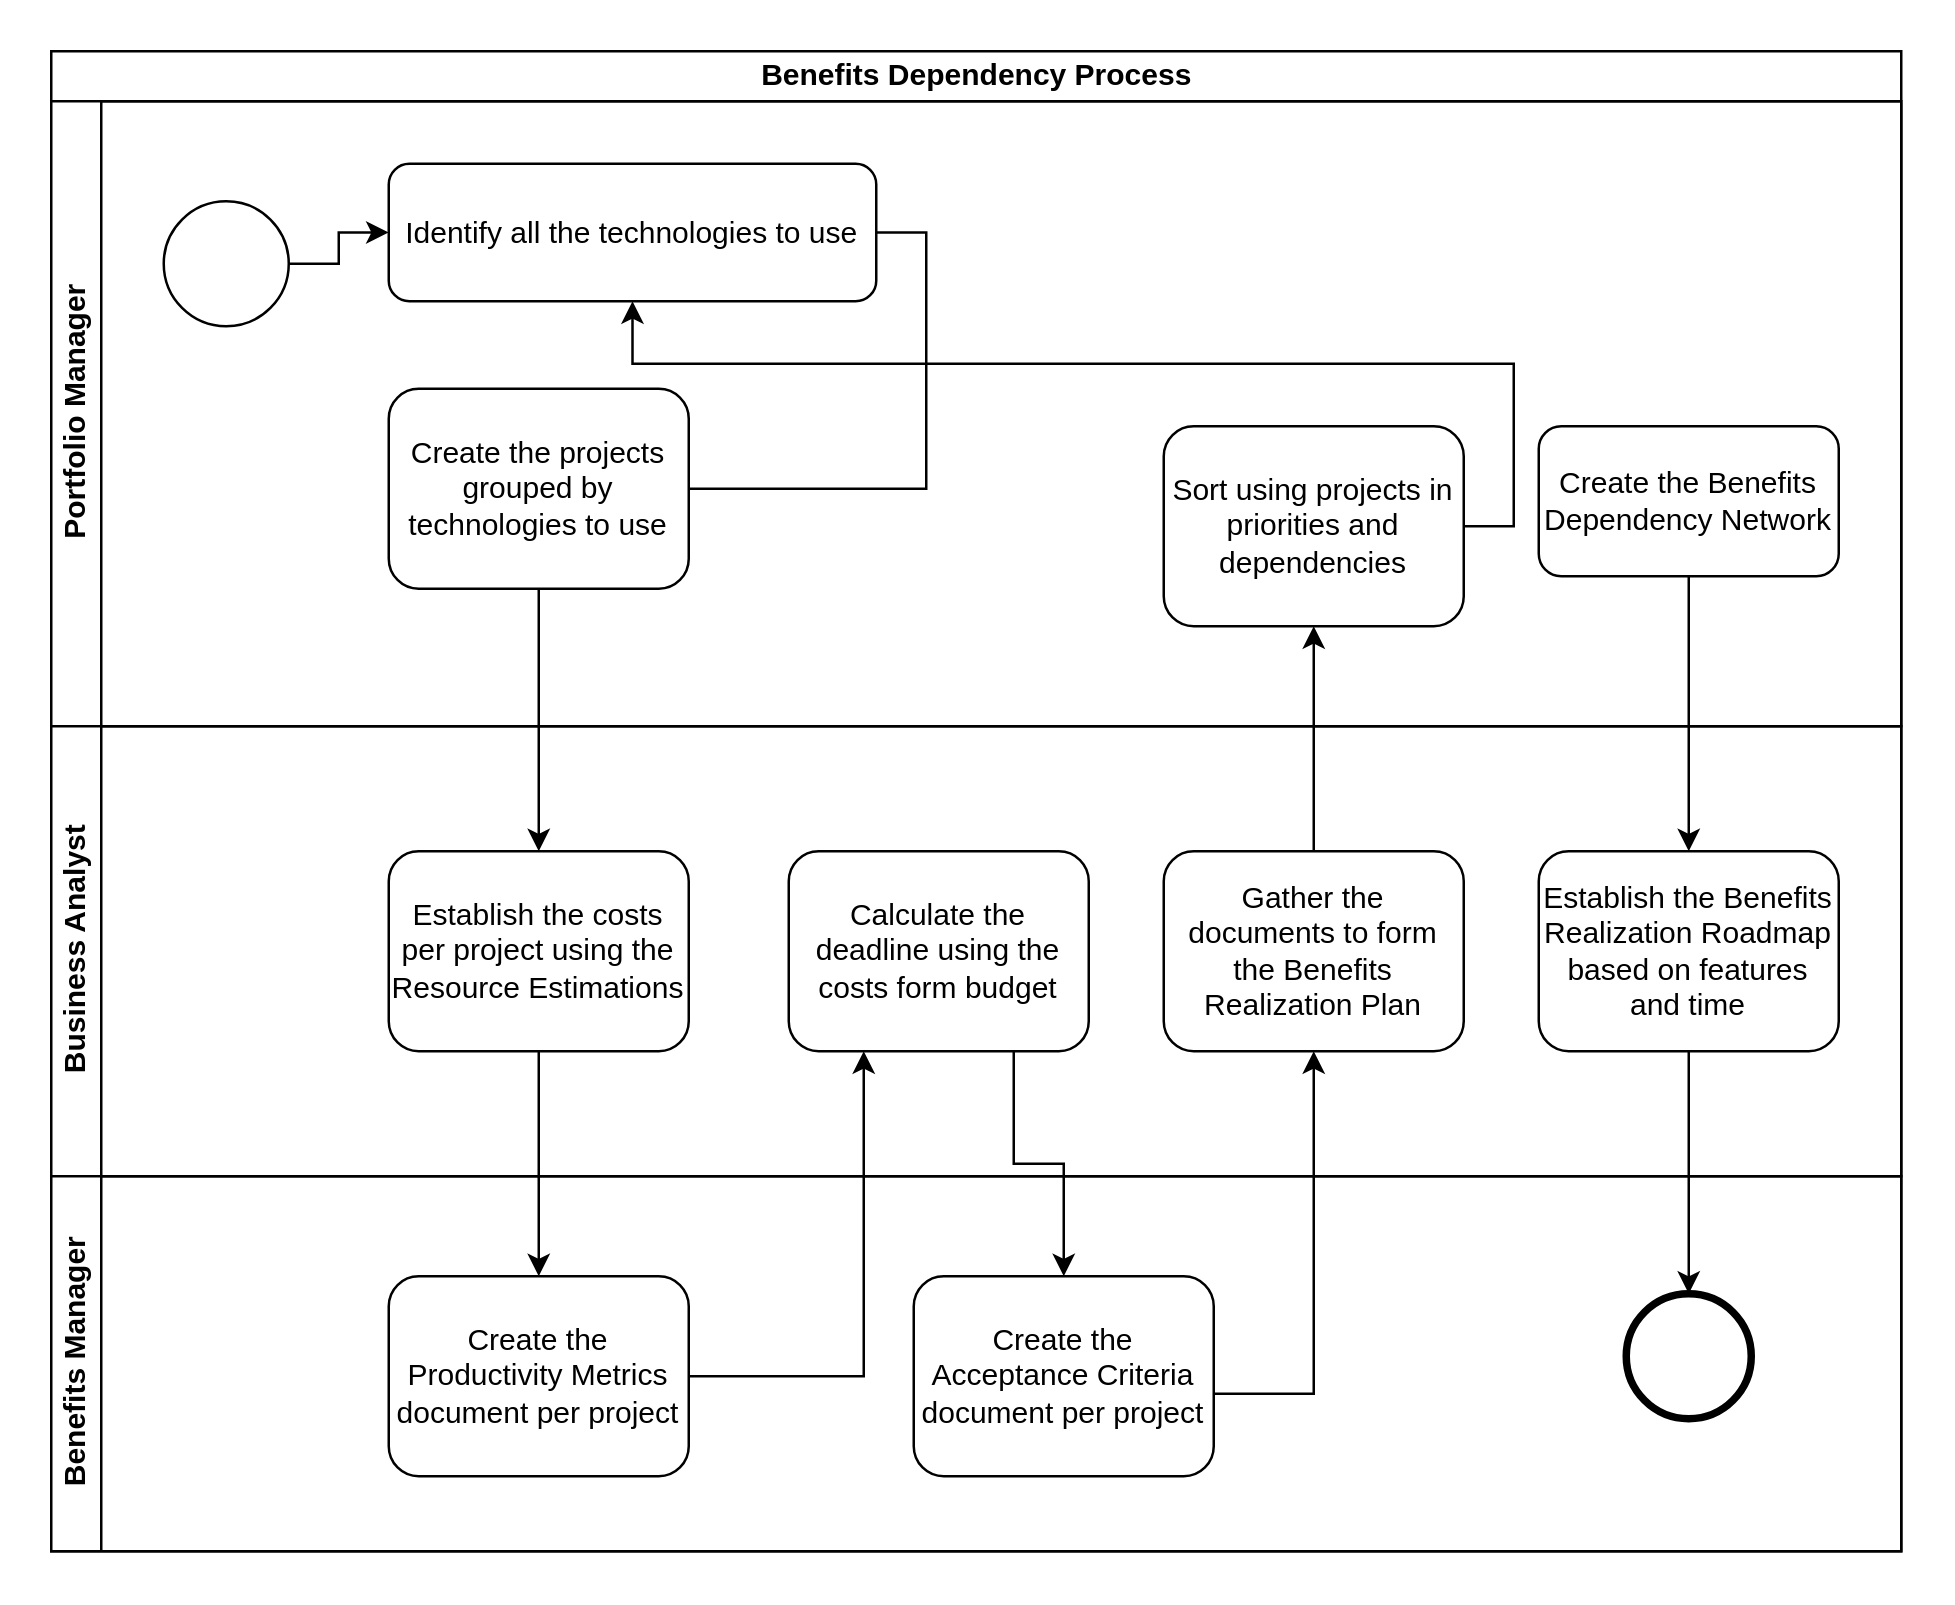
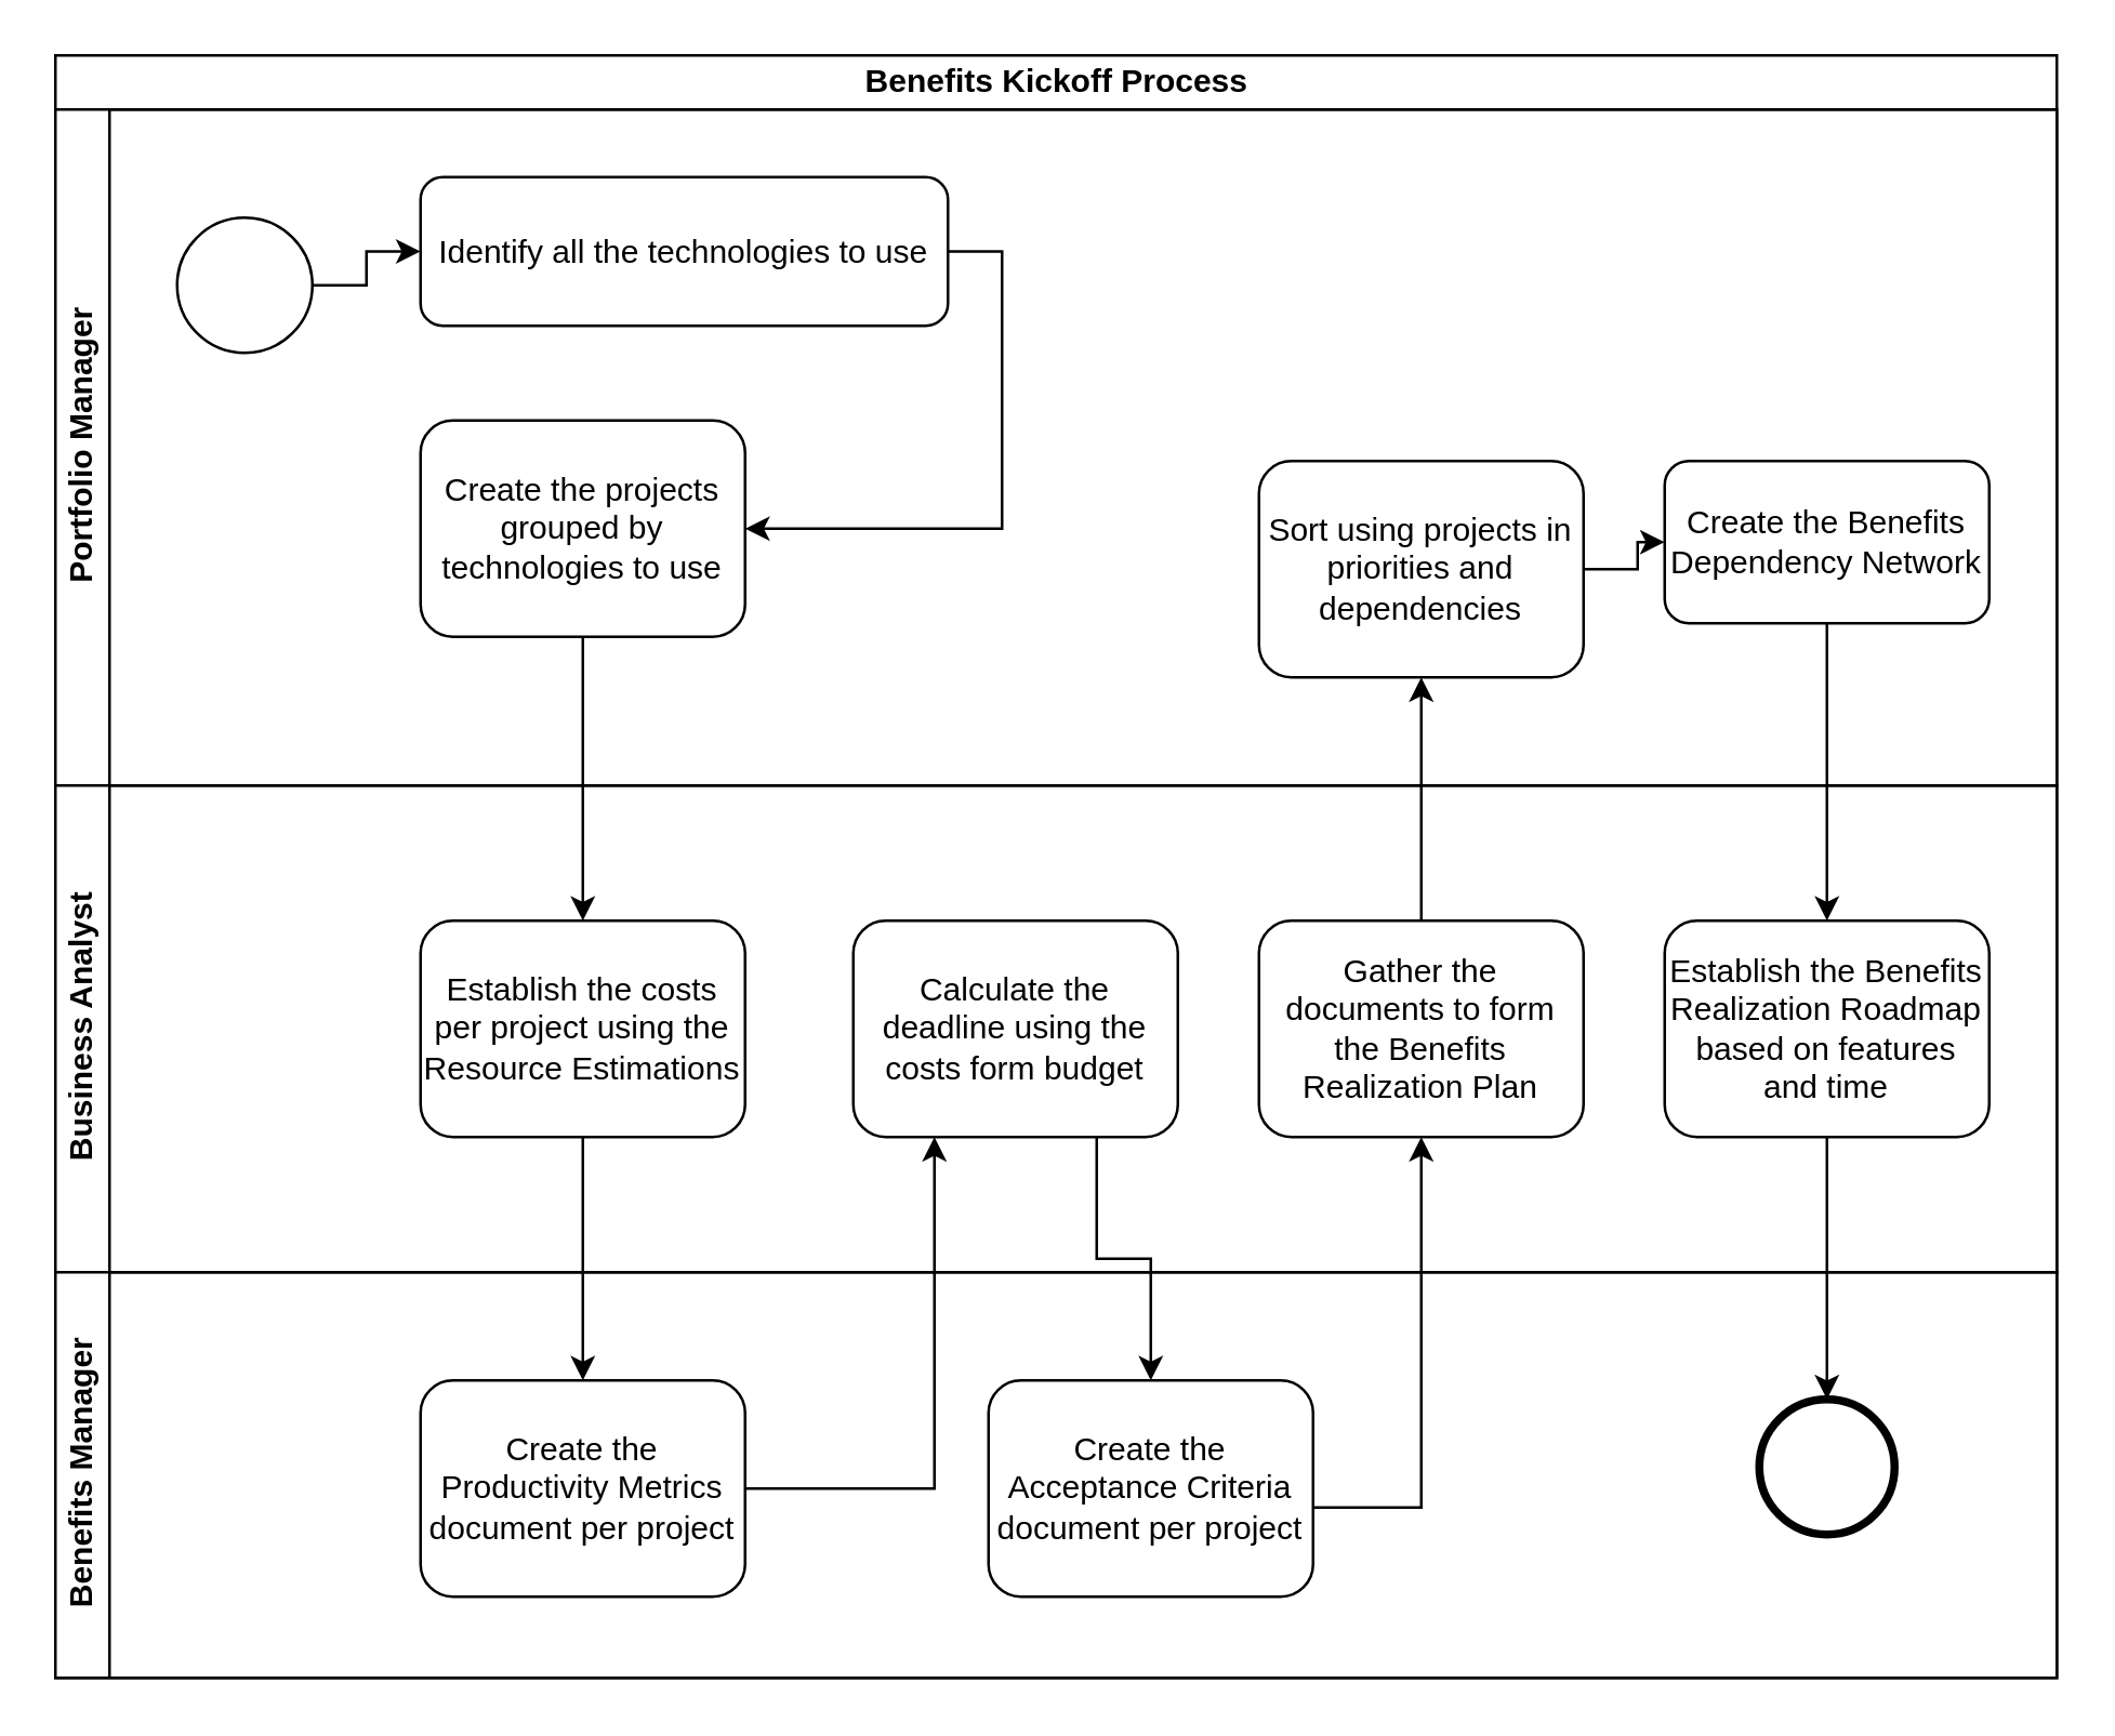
  <mxCell id="0" />
  <mxCell id="1" parent="0" />
- <mxCell id="2" value="Benefits Dependency Process" style="swimlane;html=1;childLayout=stackLayout;resizeParent=1;resizeParentMax=0;horizontal=1;startSize=20;horizontalStack=0;" parent="1" vertex="1"><mxGeometry x="20" y="20" width="740" height="600" as="geometry" /></mxCell>
+ <mxCell id="2" value="Benefits Kickoff Process" style="swimlane;html=1;childLayout=stackLayout;resizeParent=1;resizeParentMax=0;horizontal=1;startSize=20;horizontalStack=0;" parent="1" vertex="1"><mxGeometry x="20" y="20" width="740" height="600" as="geometry" /></mxCell>
  <mxCell id="3" value="Portfolio Manager" style="swimlane;html=1;startSize=20;horizontal=0;" parent="2" vertex="1"><mxGeometry y="20" width="740" height="250" as="geometry" /></mxCell>
  <mxCell id="4" style="edgeStyle=orthogonalEdgeStyle;rounded=0;orthogonalLoop=1;jettySize=auto;html=1;exitX=1;exitY=0.5;exitDx=0;exitDy=0;entryX=0;entryY=0.5;entryDx=0;entryDy=0;" parent="3" source="5" target="7" edge="1"><mxGeometry relative="1" as="geometry"><mxPoint x="155" y="65" as="targetPoint" /></mxGeometry></mxCell>
  <mxCell id="5" value="" style="shape=mxgraph.bpmn.shape;html=1;verticalLabelPosition=bottom;labelBackgroundColor=#ffffff;verticalAlign=top;align=center;perimeter=ellipsePerimeter;outlineConnect=0;outline=standard;symbol=general;" parent="3" vertex="1"><mxGeometry x="45" y="40" width="50" height="50" as="geometry" /></mxCell>
- <mxCell id="6" style="edgeStyle=orthogonalEdgeStyle;rounded=0;orthogonalLoop=1;jettySize=auto;html=1;exitX=1;exitY=0.5;exitDx=0;exitDy=0;entryX=1;entryY=0.5;entryDx=0;entryDy=0;endArrow=none;" edge="1" parent="3" source="7" target="10"><mxGeometry relative="1" as="geometry" /></mxCell>
+ <mxCell id="6" style="edgeStyle=orthogonalEdgeStyle;rounded=0;orthogonalLoop=1;jettySize=auto;html=1;exitX=1;exitY=0.5;exitDx=0;exitDy=0;entryX=1;entryY=0.5;entryDx=0;entryDy=0;" edge="1" parent="3" source="7" target="10"><mxGeometry relative="1" as="geometry" /></mxCell>
  <mxCell id="7" value="Identify all the technologies to use" style="shape=ext;rounded=1;html=1;whiteSpace=wrap;" vertex="1" parent="3"><mxGeometry x="135" y="25" width="195" height="55" as="geometry" /></mxCell>
- <mxCell id="8" style="edgeStyle=orthogonalEdgeStyle;rounded=0;orthogonalLoop=1;jettySize=auto;html=1;exitX=1;exitY=0.5;exitDx=0;exitDy=0;" edge="1" parent="3" source="9" target="7"><mxGeometry relative="1" as="geometry" /></mxCell>
+ <mxCell id="8" style="edgeStyle=orthogonalEdgeStyle;rounded=0;orthogonalLoop=1;jettySize=auto;html=1;exitX=1;exitY=0.5;exitDx=0;exitDy=0;" edge="1" parent="3" source="9" target="11"><mxGeometry relative="1" as="geometry" /></mxCell>
  <mxCell id="9" value="Sort using projects in priorities and dependencies" style="shape=ext;rounded=1;html=1;whiteSpace=wrap;" vertex="1" parent="3"><mxGeometry x="445" y="130" width="120" height="80" as="geometry" /></mxCell>
  <mxCell id="10" value="Create the projects grouped by technologies to use" style="shape=ext;rounded=1;html=1;whiteSpace=wrap;" vertex="1" parent="3"><mxGeometry x="135" y="115" width="120" height="80" as="geometry" /></mxCell>
  <mxCell id="11" value="Create the Benefits Dependency Network" style="shape=ext;rounded=1;html=1;whiteSpace=wrap;" vertex="1" parent="3"><mxGeometry x="595" y="130" width="120" height="60" as="geometry" /></mxCell>
  <mxCell id="12" style="edgeStyle=orthogonalEdgeStyle;rounded=0;orthogonalLoop=1;jettySize=auto;html=1;exitX=1;exitY=0.588;exitDx=0;exitDy=0;entryX=0.5;entryY=1;entryDx=0;entryDy=0;exitPerimeter=0;" edge="1" parent="2" source="27" target="23"><mxGeometry relative="1" as="geometry" /></mxCell>
  <mxCell id="13" style="edgeStyle=orthogonalEdgeStyle;rounded=0;orthogonalLoop=1;jettySize=auto;html=1;exitX=0.5;exitY=1;exitDx=0;exitDy=0;" edge="1" parent="2" source="10" target="24"><mxGeometry relative="1" as="geometry" /></mxCell>
  <mxCell id="14" style="edgeStyle=orthogonalEdgeStyle;rounded=0;orthogonalLoop=1;jettySize=auto;html=1;exitX=0.5;exitY=1;exitDx=0;exitDy=0;entryX=0.5;entryY=0;entryDx=0;entryDy=0;" edge="1" parent="2" source="24" target="28"><mxGeometry relative="1" as="geometry" /></mxCell>
  <mxCell id="15" style="edgeStyle=orthogonalEdgeStyle;rounded=0;orthogonalLoop=1;jettySize=auto;html=1;exitX=1;exitY=0.5;exitDx=0;exitDy=0;entryX=0.25;entryY=1;entryDx=0;entryDy=0;" edge="1" parent="2" source="28" target="22"><mxGeometry relative="1" as="geometry" /></mxCell>
  <mxCell id="16" style="edgeStyle=orthogonalEdgeStyle;rounded=0;orthogonalLoop=1;jettySize=auto;html=1;exitX=0.5;exitY=0;exitDx=0;exitDy=0;entryX=0.5;entryY=1;entryDx=0;entryDy=0;" edge="1" parent="2" source="23" target="9"><mxGeometry relative="1" as="geometry" /></mxCell>
  <mxCell id="17" style="edgeStyle=orthogonalEdgeStyle;rounded=0;orthogonalLoop=1;jettySize=auto;html=1;exitX=0.5;exitY=1;exitDx=0;exitDy=0;entryX=0.5;entryY=0;entryDx=0;entryDy=0;" edge="1" parent="2" source="11" target="21"><mxGeometry relative="1" as="geometry" /></mxCell>
  <mxCell id="18" style="edgeStyle=orthogonalEdgeStyle;rounded=0;orthogonalLoop=1;jettySize=auto;html=1;exitX=0.75;exitY=1;exitDx=0;exitDy=0;entryX=0.5;entryY=0;entryDx=0;entryDy=0;" edge="1" parent="2" source="22" target="27"><mxGeometry relative="1" as="geometry" /></mxCell>
  <mxCell id="19" style="edgeStyle=orthogonalEdgeStyle;rounded=0;orthogonalLoop=1;jettySize=auto;html=1;exitX=0.5;exitY=1;exitDx=0;exitDy=0;entryX=0.5;entryY=0;entryDx=0;entryDy=0;" edge="1" parent="2" source="21" target="26"><mxGeometry relative="1" as="geometry" /></mxCell>
  <mxCell id="20" value="Business Analyst" style="swimlane;html=1;startSize=20;horizontal=0;" parent="2" vertex="1"><mxGeometry y="270" width="740" height="180" as="geometry" /></mxCell>
  <mxCell id="21" value="Establish the Benefits Realization Roadmap based on features and time" style="shape=ext;rounded=1;html=1;whiteSpace=wrap;" vertex="1" parent="20"><mxGeometry x="595" y="50" width="120" height="80" as="geometry" /></mxCell>
  <mxCell id="22" value="Calculate the deadline using the costs form budget" style="shape=ext;rounded=1;html=1;whiteSpace=wrap;" vertex="1" parent="20"><mxGeometry x="295" y="50" width="120" height="80" as="geometry" /></mxCell>
  <mxCell id="23" value="Gather the documents to form the Benefits Realization Plan" style="shape=ext;rounded=1;html=1;whiteSpace=wrap;" vertex="1" parent="20"><mxGeometry x="445" y="50" width="120" height="80" as="geometry" /></mxCell>
  <mxCell id="24" value="Establish the costs per project using the Resource Estimations" style="shape=ext;rounded=1;html=1;whiteSpace=wrap;" vertex="1" parent="20"><mxGeometry x="135" y="50" width="120" height="80" as="geometry" /></mxCell>
  <mxCell id="25" value="Benefits Manager" style="swimlane;html=1;startSize=20;horizontal=0;" parent="2" vertex="1"><mxGeometry y="450" width="740" height="150" as="geometry" /></mxCell>
  <mxCell id="26" value="" style="shape=mxgraph.bpmn.shape;html=1;verticalLabelPosition=bottom;labelBackgroundColor=#ffffff;verticalAlign=top;align=center;perimeter=ellipsePerimeter;outlineConnect=0;outline=end;symbol=general;" vertex="1" parent="25"><mxGeometry x="630" y="47" width="50" height="50" as="geometry" /></mxCell>
  <mxCell id="27" value="Create the Acceptance Criteria document per project" style="shape=ext;rounded=1;html=1;whiteSpace=wrap;" vertex="1" parent="25"><mxGeometry x="345" y="40" width="120" height="80" as="geometry" /></mxCell>
  <mxCell id="28" value="Create the Productivity Metrics document per project" style="shape=ext;rounded=1;html=1;whiteSpace=wrap;" vertex="1" parent="25"><mxGeometry x="135" y="40" width="120" height="80" as="geometry" /></mxCell>
